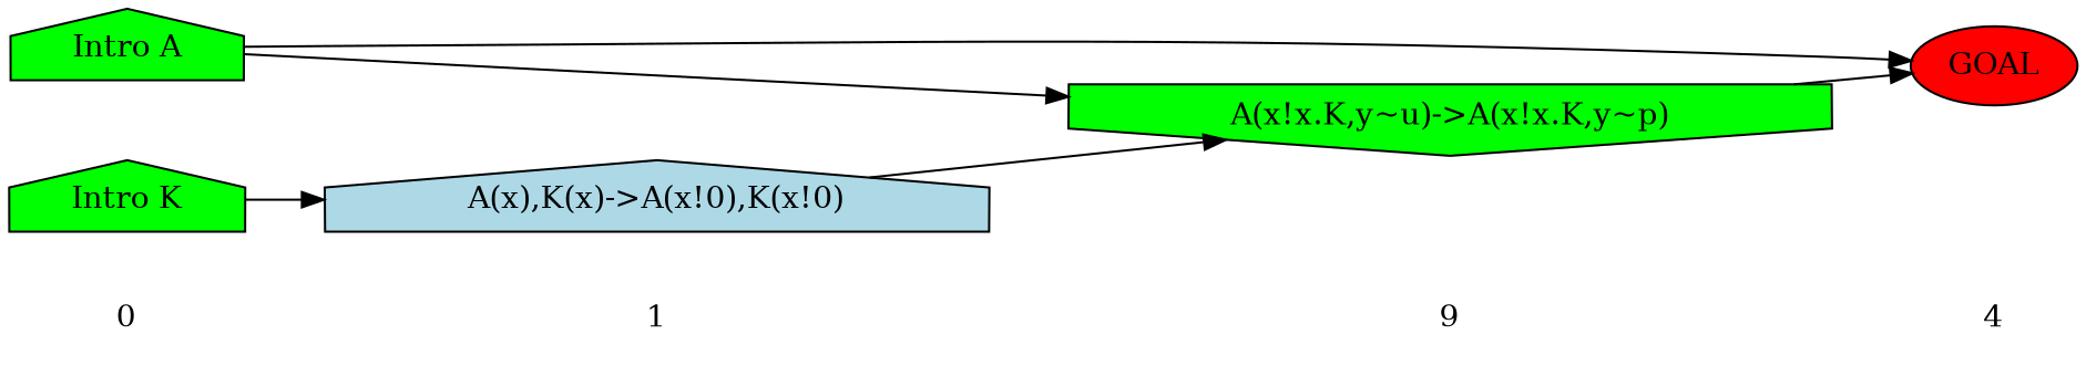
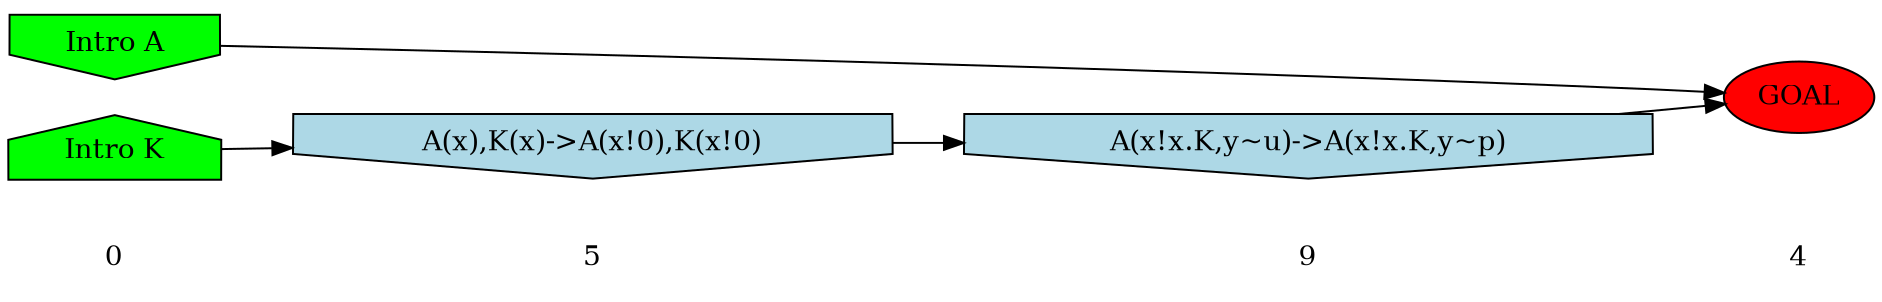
  digraph {
    rankdir=LR
    ranksep=.5
    node [shape=plaintext style=filled]
    0 [style=""]
-   n2 [fillcolor=green label="Intro A" shape=house]
+   n2 [fillcolor=green label="Intro A" shape=invhouse]
    n3 [fillcolor=green label="Intro K" shape=house]
-   1 [style=""]
-   n5 [fillcolor=lightblue label="A(x),K(x)->A(x!0),K(x!0)" shape=house]
+   1 [label=5 style=""]
+   n5 [fillcolor=lightblue label="A(x),K(x)->A(x!0),K(x!0)" shape=invhouse]
    n6 [label=9 style=""]
-   n7 [fillcolor=green label="A(x!x.K,y~u)->A(x!x.K,y~p)" shape=invhouse]
+   n7 [fillcolor=lightblue label="A(x!x.K,y~u)->A(x!x.K,y~p)" shape=invhouse]
    n8 [label=4 style=""]
    n9 [fillcolor=red label=GOAL shape=""]
    subgraph sub_1 {
      rank=same
      0
      n2
      n3
    }
    subgraph sub_2 {
      rank=same
      1
      n5
    }
    subgraph sub_3 {
      rank=same
      n6
      n7
    }
    subgraph sub_4 {
      rank=same
      n8
      n9
    }
    0 -> 1 [style=invis]
-   n2 -> n7
    n2 -> n9
    n3 -> n5
    1 -> n6 [style=invis]
    n5 -> n7
    n6 -> n8 [style=invis]
    n7 -> n9
  }
